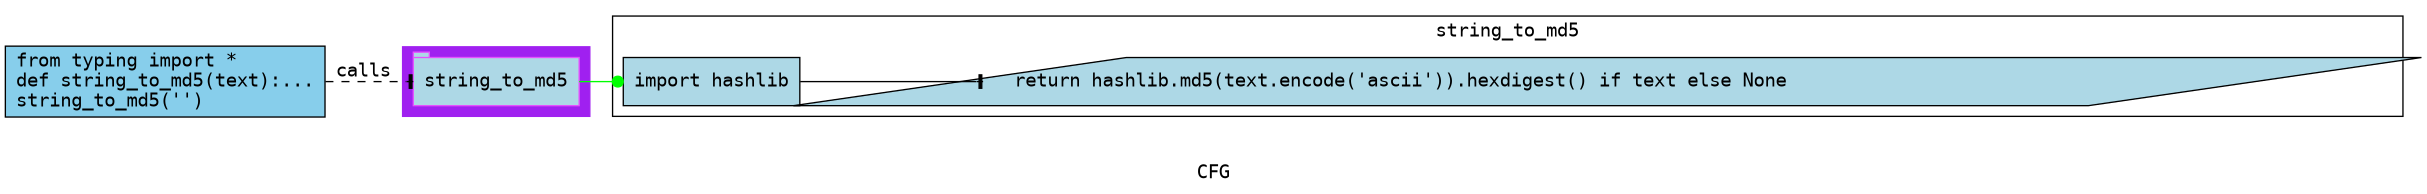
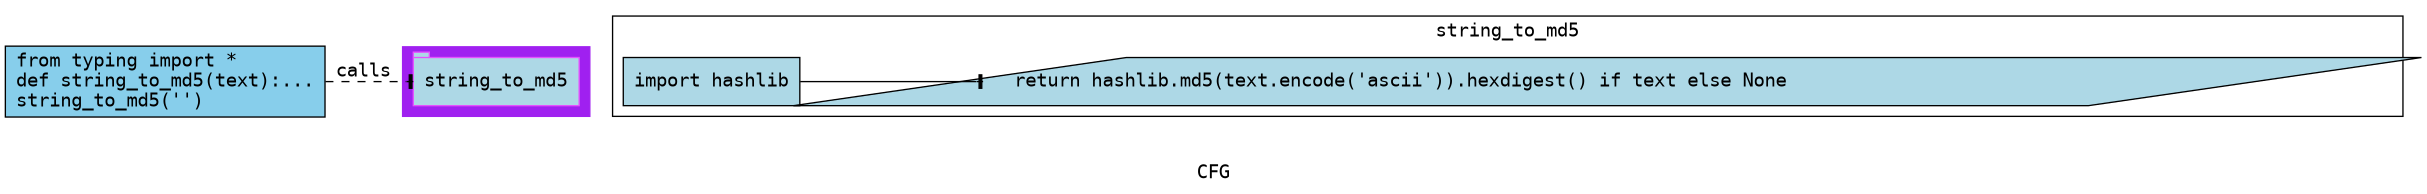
  digraph {
    compound=True
    fontname="DejaVu Sans Mono"
    label=CFG
    pack=False
    rankdir=LR
    ranksep=0.02
    node [fontname="DejaVu Sans Mono" shape=rectangle style="filled,solid" fillcolor=lightblue]
    edge [fontname="DejaVu Sans Mono" arrowhead=tee]
    n1 [color="#E552FF" height=0.5 label=string_to_md5 linenum="[8]" shape=tab style=filled width=1.7222]
    n2 [height=0.5 label="import hashlib\l" linenum="[5]" width=1.8333]
    n3 [height=0.5 label="return hashlib.md5(text.encode('ascii')).hexdigest() if text else None\l" linenum="[6]" shape=parallelogram width=15.723]
    n4 [fillcolor=skyblue height=0.73611 label="from typing import *\ldef string_to_md5(text):...\lstring_to_md5('')\l" linenum="[1]" width=3.3194]
    subgraph cluster_1 {
      color=purple
      compound=true
      label=""
      shape=tab
      style=filled
      n1
    }
    subgraph cluster_2 {
      label=string_to_md5
      n2
      n3
    }
-   n1 -> n2 [color=green arrowhead=dot]
    n2 -> n3 [color=black]
    n4 -> n1 [label=calls style=dashed]
  }
